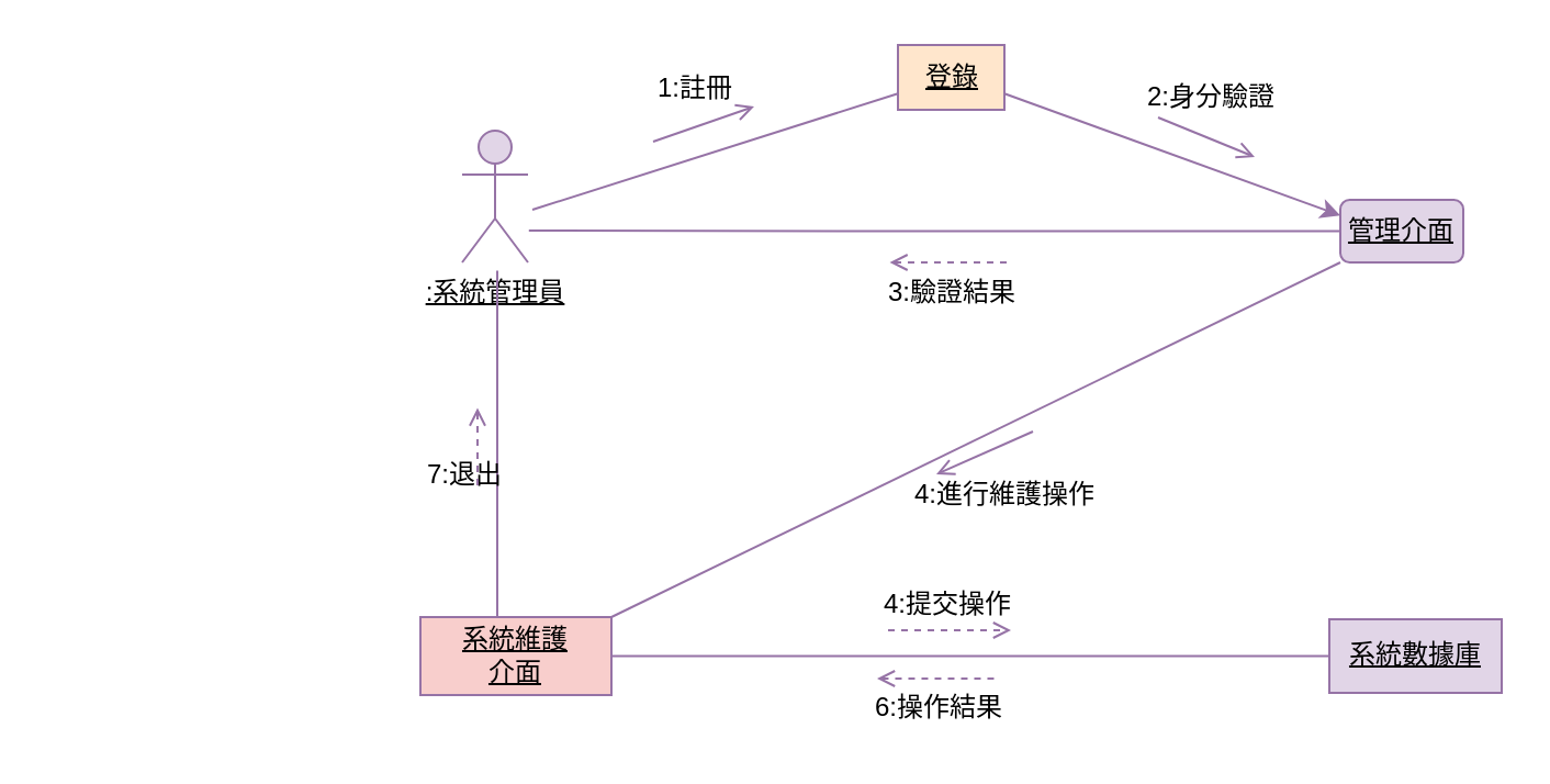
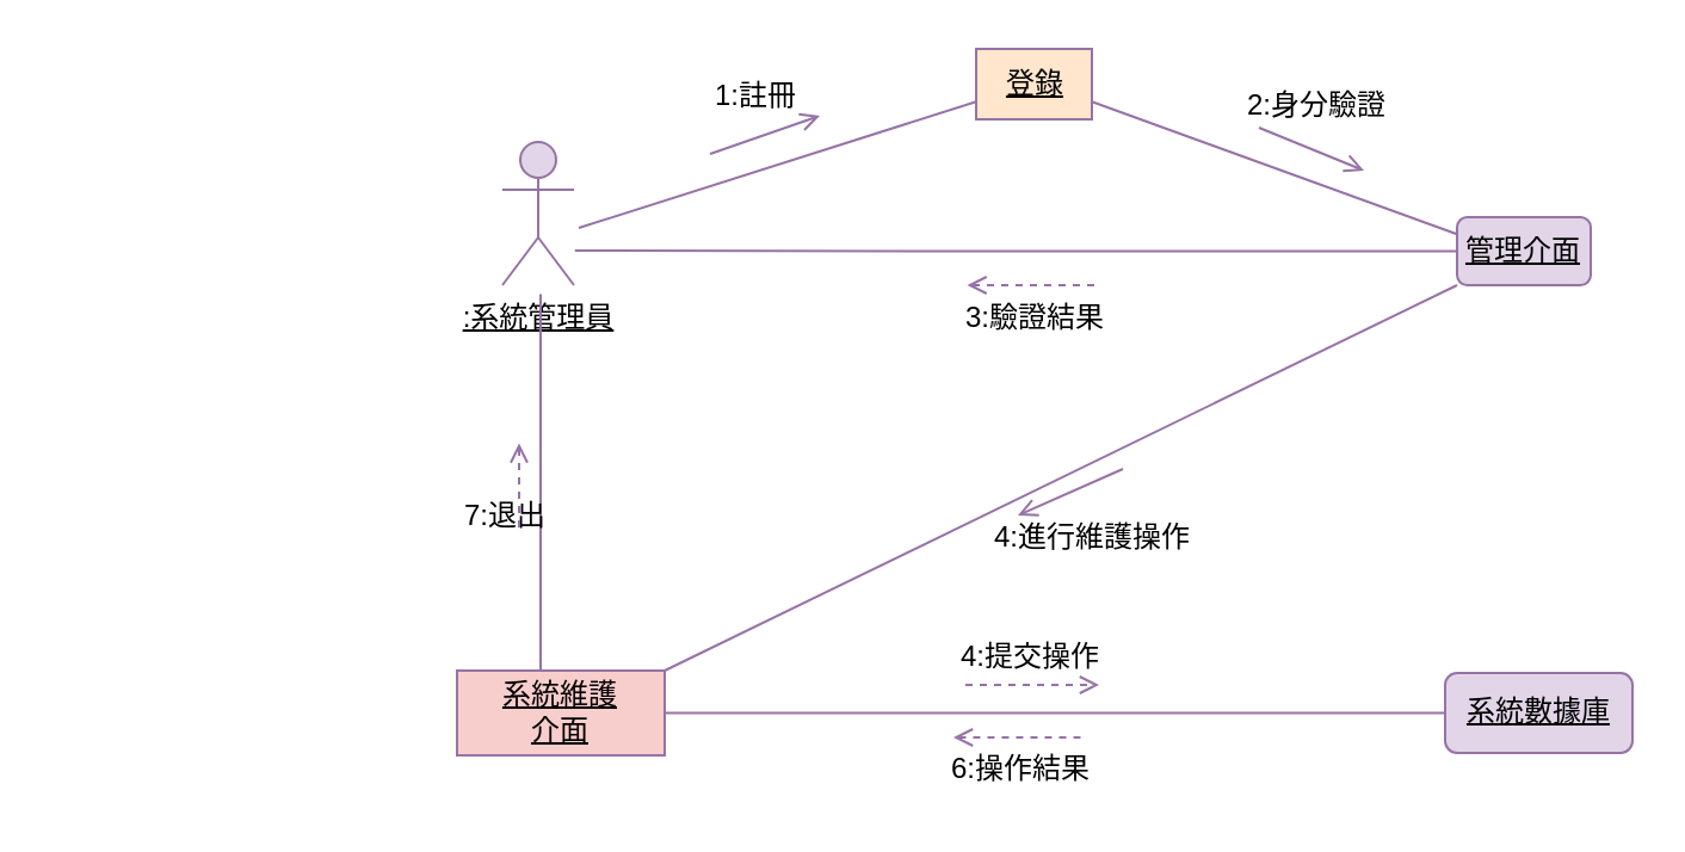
  <mxCell id="0" />
  <mxCell id="1" parent="0" />
  <mxCell id="2" value="&lt;u&gt;:系統管理員&lt;/u&gt;" style="shape=umlActor;verticalLabelPosition=bottom;verticalAlign=top;html=1;outlineConnect=0;fillColor=#e1d5e7;strokeColor=#9673a6;labelBackgroundColor=none;" vertex="1" parent="1"><mxGeometry x="45" y="59" width="30" height="60" as="geometry" /></mxCell>
  <mxCell id="3" style="edgeStyle=orthogonalEdgeStyle;rounded=0;orthogonalLoop=1;jettySize=auto;html=1;exitX=0.5;exitY=1;exitDx=0;exitDy=0;entryX=0.5;entryY=0;entryDx=0;entryDy=0;strokeColor=#9673A6;endArrow=none;endFill=0;fillColor=#d5e8d4;" edge="1" parent="1"><mxGeometry relative="1" as="geometry"><mxPoint x="61" y="122.75" as="sourcePoint" /><mxPoint x="61" y="284.25" as="targetPoint" /></mxGeometry></mxCell>
  <mxCell id="4" style="edgeStyle=orthogonalEdgeStyle;rounded=0;orthogonalLoop=1;jettySize=auto;html=1;exitX=0;exitY=0.5;exitDx=0;exitDy=0;strokeColor=#9673A6;endArrow=none;endFill=0;fillColor=#d5e8d4;" edge="1" parent="1" source="6"><mxGeometry relative="1" as="geometry"><mxPoint x="75.4" y="104.5" as="targetPoint" /></mxGeometry></mxCell>
  <mxCell id="5" style="rounded=0;orthogonalLoop=1;jettySize=auto;html=1;exitX=0;exitY=1;exitDx=0;exitDy=0;strokeColor=#9673A6;endArrow=none;endFill=0;entryX=1;entryY=0;entryDx=0;entryDy=0;fillColor=#d5e8d4;" edge="1" parent="1" source="6" target="8"><mxGeometry relative="1" as="geometry"><mxPoint x="89" y="282.5" as="targetPoint" /></mxGeometry></mxCell>
  <mxCell id="6" value="&lt;u&gt;管理介面&lt;/u&gt;" style="whiteSpace=wrap;html=1;strokeColor=#9673A6;fillColor=#E1D5E7;rounded=1;" vertex="1" parent="1"><mxGeometry x="445" y="90.5" width="56" height="28.5" as="geometry" /></mxCell>
  <mxCell id="7" style="edgeStyle=orthogonalEdgeStyle;rounded=0;orthogonalLoop=1;jettySize=auto;html=1;exitX=1;exitY=0.5;exitDx=0;exitDy=0;entryX=0;entryY=0.5;entryDx=0;entryDy=0;strokeColor=#9673A6;endArrow=none;endFill=0;fillColor=#d5e8d4;" edge="1" parent="1" source="8" target="9"><mxGeometry relative="1" as="geometry" /></mxCell>
  <mxCell id="8" value="&lt;u&gt;系統維護&lt;br&gt;介面&lt;/u&gt;" style="rounded=0;whiteSpace=wrap;html=1;strokeColor=#9673A6;fillColor=#f8cecc;" vertex="1" parent="1"><mxGeometry x="26" y="280.5" width="87" height="35.5" as="geometry" /></mxCell>
- <mxCell id="9" value="&lt;u&gt;系統數據庫&lt;/u&gt;" style="rounded=0;whiteSpace=wrap;html=1;strokeColor=#9673A6;fillColor=#E1D5E7;" vertex="1" parent="1"><mxGeometry x="440" y="281.5" width="78.5" height="33.5" as="geometry" /></mxCell>
+ <mxCell id="9" value="&lt;u&gt;系統數據庫&lt;/u&gt;" style="whiteSpace=wrap;html=1;strokeColor=#9673A6;fillColor=#E1D5E7;rounded=1;" vertex="1" parent="1"><mxGeometry x="440" y="281.5" width="78.5" height="33.5" as="geometry" /></mxCell>
  <mxCell id="10" value="" style="endArrow=open;endFill=0;html=1;align=left;verticalAlign=top;rounded=0;strokeColor=#9673A6;fillColor=#d5e8d4;" edge="1" parent="1"><mxGeometry x="-1" relative="1" as="geometry"><mxPoint x="132" y="64" as="sourcePoint" /><mxPoint x="178" y="48" as="targetPoint" /></mxGeometry></mxCell>
  <mxCell id="11" value="" style="edgeLabel;resizable=0;html=1;align=left;verticalAlign=bottom;strokeColor=#FFFFFF;fontColor=#FFFFFF;fillColor=#182E3E;" connectable="0" vertex="1" parent="10"><mxGeometry x="-1" relative="1" as="geometry" /></mxCell>
  <mxCell id="12" value="&lt;font color=&quot;#000000&quot;&gt;7:退出&lt;/font&gt;" style="text;html=1;align=center;verticalAlign=middle;resizable=0;points=[];autosize=1;strokeColor=none;fillColor=none;fontColor=#FFFFFF;shadow=1;" vertex="1" parent="1"><mxGeometry x="20" y="203" width="52" height="26" as="geometry" /></mxCell>
  <mxCell id="13" value="" style="endArrow=open;endFill=0;html=1;edgeStyle=orthogonalEdgeStyle;align=left;verticalAlign=top;rounded=0;strokeColor=#9673A6;startArrow=none;startFill=0;fillColor=#d5e8d4;dashed=1;" edge="1" parent="1"><mxGeometry x="-1" relative="1" as="geometry"><mxPoint x="239" y="286.5" as="sourcePoint" /><mxPoint x="295" y="286.5" as="targetPoint" /></mxGeometry></mxCell>
  <mxCell id="14" value="" style="edgeLabel;resizable=0;html=1;align=left;verticalAlign=bottom;strokeColor=#FFFFFF;fontColor=#FFFFFF;fillColor=#182E3E;" connectable="0" vertex="1" parent="13"><mxGeometry x="-1" relative="1" as="geometry" /></mxCell>
  <mxCell id="15" value="&lt;font color=&quot;#000000&quot;&gt;4:提交操作&lt;/font&gt;" style="text;html=1;align=center;verticalAlign=middle;resizable=0;points=[];autosize=1;strokeColor=none;fillColor=none;fontColor=#FFFFFF;" vertex="1" parent="1"><mxGeometry x="228" y="262" width="76" height="26" as="geometry" /></mxCell>
  <mxCell id="16" value="" style="endArrow=none;endFill=0;html=1;edgeStyle=orthogonalEdgeStyle;align=left;verticalAlign=top;rounded=0;strokeColor=#9673A6;startArrow=open;startFill=0;dashed=1;fillColor=#d5e8d4;" edge="1" parent="1"><mxGeometry x="-1" relative="1" as="geometry"><mxPoint x="52" y="185.25" as="sourcePoint" /><mxPoint x="52" y="222.25" as="targetPoint" /></mxGeometry></mxCell>
  <mxCell id="17" value="" style="edgeLabel;resizable=0;html=1;align=left;verticalAlign=bottom;strokeColor=#FFFFFF;fontColor=#FFFFFF;fillColor=#182E3E;" connectable="0" vertex="1" parent="16"><mxGeometry x="-1" relative="1" as="geometry"><mxPoint x="-217" y="88" as="offset" /></mxGeometry></mxCell>
  <mxCell id="18" value="" style="endArrow=none;endFill=0;html=1;align=left;verticalAlign=top;rounded=0;strokeColor=#9673A6;startArrow=open;startFill=0;fillColor=#d5e8d4;" edge="1" parent="1"><mxGeometry x="-1" relative="1" as="geometry"><mxPoint x="261" y="215.5" as="sourcePoint" /><mxPoint x="305" y="196" as="targetPoint" /></mxGeometry></mxCell>
  <mxCell id="19" value="" style="edgeLabel;resizable=0;html=1;align=left;verticalAlign=bottom;strokeColor=#FFFFFF;fontColor=#FFFFFF;fillColor=#182E3E;" connectable="0" vertex="1" parent="18"><mxGeometry x="-1" relative="1" as="geometry" /></mxCell>
  <mxCell id="20" value="&lt;font color=&quot;#000000&quot;&gt;4:進行維護操作&lt;/font&gt;" style="text;html=1;align=center;verticalAlign=middle;resizable=0;points=[];autosize=1;strokeColor=none;fillColor=none;fontColor=#FFFFFF;" vertex="1" parent="1"><mxGeometry x="242" y="212" width="100" height="26" as="geometry" /></mxCell>
  <mxCell id="21" value="" style="endArrow=none;endFill=0;html=1;edgeStyle=orthogonalEdgeStyle;align=left;verticalAlign=top;rounded=0;strokeColor=#9673A6;startArrow=open;startFill=0;dashed=1;fillColor=#d5e8d4;" edge="1" parent="1"><mxGeometry x="-1" relative="1" as="geometry"><mxPoint x="234" y="308.5" as="sourcePoint" /><mxPoint x="290" y="308.5" as="targetPoint" /></mxGeometry></mxCell>
  <mxCell id="22" value="" style="edgeLabel;resizable=0;html=1;align=left;verticalAlign=bottom;strokeColor=#FFFFFF;fontColor=#FFFFFF;fillColor=#182E3E;" connectable="0" vertex="1" parent="21"><mxGeometry x="-1" relative="1" as="geometry" /></mxCell>
  <mxCell id="23" value="&lt;font color=&quot;#000000&quot;&gt;6:操作結果&lt;/font&gt;" style="text;html=1;align=center;verticalAlign=middle;resizable=0;points=[];autosize=1;strokeColor=none;fillColor=none;fontColor=#FFFFFF;" vertex="1" parent="1"><mxGeometry x="224" y="309" width="76" height="26" as="geometry" /></mxCell>
  <mxCell id="24" value="&lt;u&gt;登錄&lt;/u&gt;" style="rounded=0;whiteSpace=wrap;html=1;strokeColor=#9673A6;fillColor=#ffe6cc;" vertex="1" parent="1"><mxGeometry x="243.5" y="20" width="48.5" height="29.5" as="geometry" /></mxCell>
  <mxCell id="25" value="" style="endArrow=none;html=1;rounded=0;entryX=0;entryY=0.75;entryDx=0;entryDy=0;fillColor=#d5e8d4;strokeColor=#9673A6;" edge="1" parent="1" target="24"><mxGeometry width="50" height="50" relative="1" as="geometry"><mxPoint x="77" y="95" as="sourcePoint" /><mxPoint x="127" y="45" as="targetPoint" /></mxGeometry></mxCell>
- <mxCell id="26" value="" style="endArrow=classic;html=1;rounded=0;entryX=0;entryY=0.25;entryDx=0;entryDy=0;exitX=1;exitY=0.75;exitDx=0;exitDy=0;fillColor=#d5e8d4;strokeColor=#9673A6;" edge="1" parent="1" source="24" target="6"><mxGeometry width="50" height="50" relative="1" as="geometry"><mxPoint x="312" y="56" as="sourcePoint" /><mxPoint x="362" y="6" as="targetPoint" /></mxGeometry></mxCell>
+ <mxCell id="26" value="" style="endArrow=none;html=1;rounded=0;entryX=0;entryY=0.25;entryDx=0;entryDy=0;exitX=1;exitY=0.75;exitDx=0;exitDy=0;fillColor=#d5e8d4;strokeColor=#9673A6;" edge="1" parent="1" source="24" target="6"><mxGeometry width="50" height="50" relative="1" as="geometry"><mxPoint x="312" y="56" as="sourcePoint" /><mxPoint x="362" y="6" as="targetPoint" /></mxGeometry></mxCell>
  <mxCell id="27" value="&lt;font color=&quot;#000000&quot;&gt;1:註冊&lt;/font&gt;" style="text;html=1;align=center;verticalAlign=middle;resizable=0;points=[];autosize=1;strokeColor=none;fillColor=none;fontColor=#FFFFFF;" vertex="1" parent="1"><mxGeometry x="125" y="27" width="52" height="26" as="geometry" /></mxCell>
  <mxCell id="28" value="" style="endArrow=open;endFill=0;html=1;align=left;verticalAlign=top;rounded=0;strokeColor=#9673A6;fillColor=#d5e8d4;" edge="1" parent="1"><mxGeometry x="-1" relative="1" as="geometry"><mxPoint x="362" y="53" as="sourcePoint" /><mxPoint x="406" y="71" as="targetPoint" /></mxGeometry></mxCell>
  <mxCell id="29" value="" style="edgeLabel;resizable=0;html=1;align=left;verticalAlign=bottom;strokeColor=#FFFFFF;fontColor=#FFFFFF;fillColor=#182E3E;" connectable="0" vertex="1" parent="28"><mxGeometry x="-1" relative="1" as="geometry" /></mxCell>
  <mxCell id="30" value="&lt;font color=&quot;#000000&quot;&gt;2:身分驗證&lt;/font&gt;" style="text;html=1;align=center;verticalAlign=middle;resizable=0;points=[];autosize=1;strokeColor=none;fillColor=none;fontColor=#FFFFFF;" vertex="1" parent="1"><mxGeometry x="348" y="31" width="76" height="26" as="geometry" /></mxCell>
  <mxCell id="31" value="" style="endArrow=none;endFill=0;html=1;edgeStyle=orthogonalEdgeStyle;align=left;verticalAlign=top;rounded=0;strokeColor=#9673A6;startArrow=open;startFill=0;dashed=1;fillColor=#d5e8d4;" edge="1" parent="1"><mxGeometry x="-1" relative="1" as="geometry"><mxPoint x="239.75" y="119" as="sourcePoint" /><mxPoint x="295.75" y="119" as="targetPoint" /></mxGeometry></mxCell>
  <mxCell id="32" value="" style="edgeLabel;resizable=0;html=1;align=left;verticalAlign=bottom;strokeColor=#FFFFFF;fontColor=#FFFFFF;fillColor=#182E3E;" connectable="0" vertex="1" parent="31"><mxGeometry x="-1" relative="1" as="geometry" /></mxCell>
  <mxCell id="33" value="&lt;font color=&quot;#000000&quot;&gt;3:驗證結果&lt;/font&gt;" style="text;html=1;align=center;verticalAlign=middle;resizable=0;points=[];autosize=1;strokeColor=none;fillColor=none;fontColor=#FFFFFF;" vertex="1" parent="1"><mxGeometry x="229.75" y="119.5" width="76" height="26" as="geometry" /></mxCell>
